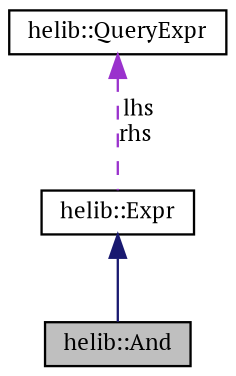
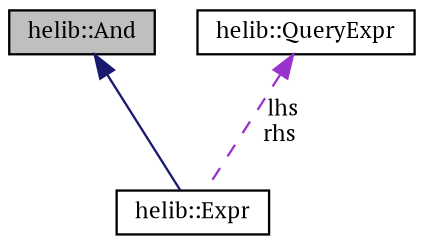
  digraph {
    fontname="PT Serif"
    node [color=black fillcolor=white fontname="PT Serif" fontsize=10 shape=record style=filled]
    edge [dir=back fontname="PT Serif" fontsize=10 labelfontname=FreeSans labelfontsize=10]
    n1 [fillcolor=grey75 fontcolor=black height=0.2 label="helib::And" width=0.4]
    n2 [height=0.2 label="helib::Expr" width=0.4]
    n3 [height=0.2 label="helib::QueryExpr" width=0.4]
-   n2 -> n1 [color=midnightblue style=solid]
+   n1 -> n2 [color=midnightblue style=solid]
    n3 -> n2 [color=darkorchid3 label=" lhs\nrhs" style=dashed]
  }
